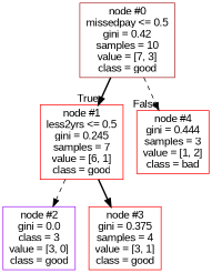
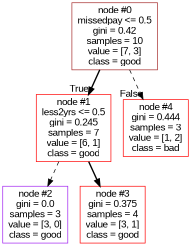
  digraph {
    fontname="Liberation Sans"
    node [shape=box color=red fontname="Liberation Sans"]
    edge [style=bold fontname="Liberation Sans"]
    n1 [label="node #0\nmissedpay <= 0.5\ngini = 0.42\nsamples = 10\nvalue = [7, 3]\nclass = good" color=brown]
    n2 [label="node #1\nless2yrs <= 0.5\ngini = 0.245\nsamples = 7\nvalue = [6, 1]\nclass = good"]
    n3 [label="node #4\ngini = 0.444\nsamples = 3\nvalue = [1, 2]\nclass = bad"]
-   n4 [label="node #2\ngini = 0.0\nclass = 3\nvalue = [3, 0]\nclass = good" color=purple]
+   n4 [label="node #2\ngini = 0.0\nsamples = 3\nvalue = [3, 0]\nclass = good" color=purple]
    n5 [label="node #3\ngini = 0.375\nsamples = 4\nvalue = [3, 1]\nclass = good"]
    n1 -> n2 [headlabel=True labelangle=45 labeldistance=2.5]
    n1 -> n3 [headlabel=False labelangle=-45 labeldistance=2.5 style=dashed]
    n2 -> n4 [style=dashed]
    n2 -> n5
  }
